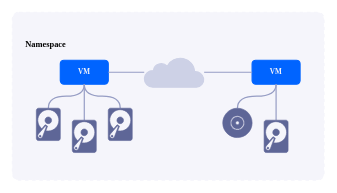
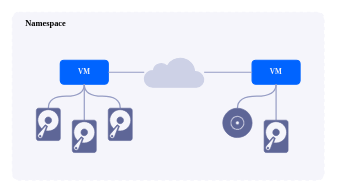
  <mxCell id="0" />
  <mxCell id="1" parent="0" />
  <mxCell id="2" value="" style="rounded=1;whiteSpace=wrap;html=1;fillColor=#f5f5fb;strokeColor=#f5f5fb;arcSize=4;strokeWidth=2;fontFamily=JetBrains Mono;fontSource=https%3A%2F%2Ffonts.googleapis.com%2Fcss%3Ffamily%3DJetBrains%2BMono;dashed=1;fontStyle=1" parent="1" vertex="1"><mxGeometry x="20" y="20" width="520" height="280" as="geometry" /></mxCell>
- <mxCell id="3" value="Namespace" style="text;html=1;strokeColor=none;fillColor=none;align=left;verticalAlign=middle;whiteSpace=wrap;rounded=0;fontColor=default;strokeWidth=2;fontFamily=JetBrains Mono;fontSource=https%3A%2F%2Ffonts.googleapis.com%2Fcss%3Ffamily%3DJetBrains%2BMono;fontSize=14;fontStyle=1;" parent="1" vertex="1"><mxGeometry x="40" y="65" width="60" height="20" as="geometry" /></mxCell>
+ <mxCell id="3" value="Namespace" style="text;html=1;strokeColor=none;fillColor=none;align=left;verticalAlign=middle;whiteSpace=wrap;rounded=0;fontColor=default;strokeWidth=2;fontFamily=JetBrains Mono;fontSource=https%3A%2F%2Ffonts.googleapis.com%2Fcss%3Ffamily%3DJetBrains%2BMono;fontSize=14;fontStyle=1;" parent="1" vertex="1"><mxGeometry x="40" y="30" width="60" height="20" as="geometry" /></mxCell>
  <mxCell id="4" value="VM" style="rounded=1;whiteSpace=wrap;html=1;fillColor=#0064ff;fontColor=#f5f5fb;strokeColor=#0064ff;strokeWidth=2;fontFamily=JetBrains Mono;fontSource=https%3A%2F%2Ffonts.googleapis.com%2Fcss%3Ffamily%3DJetBrains%2BMono;fontStyle=1" parent="1" vertex="1"><mxGeometry x="100" y="100" width="80" height="40" as="geometry" /></mxCell>
  <mxCell id="5" style="edgeStyle=orthogonalEdgeStyle;html=1;fontSize=14;curved=1;endArrow=none;endFill=0;strokeWidth=2;strokeColor=#969dc4;fontStyle=1;fillColor=#969dc4;" parent="1" source="6" target="4" edge="1"><mxGeometry relative="1" as="geometry" /></mxCell>
  <mxCell id="6" value="" style="sketch=0;pointerEvents=1;shadow=0;dashed=0;html=1;strokeColor=#5e6697;fillColor=#5e6697;labelPosition=center;verticalLabelPosition=bottom;verticalAlign=top;outlineConnect=0;align=center;shape=mxgraph.office.devices.hard_disk;fontSize=14;fontStyle=1;fontColor=#f5f5fb;" parent="1" vertex="1"><mxGeometry x="60" y="180" width="40" height="54" as="geometry" /></mxCell>
  <mxCell id="7" style="edgeStyle=orthogonalEdgeStyle;curved=1;html=1;strokeWidth=2;fontSize=14;endArrow=none;endFill=0;strokeColor=#969dc4;fontStyle=1;fillColor=#969dc4;" parent="1" source="8" target="4" edge="1"><mxGeometry relative="1" as="geometry" /></mxCell>
  <mxCell id="8" value="" style="sketch=0;pointerEvents=1;shadow=0;dashed=0;html=1;strokeColor=#5e6697;fillColor=#5e6697;labelPosition=center;verticalLabelPosition=bottom;verticalAlign=top;outlineConnect=0;align=center;shape=mxgraph.office.devices.hard_disk;fontSize=14;fontStyle=1;fontColor=#f5f5fb;" parent="1" vertex="1"><mxGeometry x="120" y="200" width="40" height="54" as="geometry" /></mxCell>
  <mxCell id="9" style="edgeStyle=orthogonalEdgeStyle;curved=1;html=1;strokeWidth=2;fontSize=14;endArrow=none;endFill=0;strokeColor=#969dc4;fontStyle=1;fillColor=#969dc4;" parent="1" source="10" target="4" edge="1"><mxGeometry relative="1" as="geometry" /></mxCell>
  <mxCell id="10" value="" style="sketch=0;pointerEvents=1;shadow=0;dashed=0;html=1;strokeColor=#5e6697;fillColor=#5e6697;labelPosition=center;verticalLabelPosition=bottom;verticalAlign=top;outlineConnect=0;align=center;shape=mxgraph.office.devices.hard_disk;fontSize=14;fontStyle=1;fontColor=#f5f5fb;" parent="1" vertex="1"><mxGeometry x="180" y="180" width="40" height="54" as="geometry" /></mxCell>
  <mxCell id="11" value="VM" style="rounded=1;whiteSpace=wrap;html=1;fillColor=#0064ff;fontColor=#f5f5fb;strokeColor=#0064ff;strokeWidth=2;fontFamily=JetBrains Mono;fontSource=https%3A%2F%2Ffonts.googleapis.com%2Fcss%3Ffamily%3DJetBrains%2BMono;fontStyle=1" parent="1" vertex="1"><mxGeometry x="420" y="100" width="80" height="40" as="geometry" /></mxCell>
  <mxCell id="12" style="edgeStyle=orthogonalEdgeStyle;curved=1;html=1;entryX=0.5;entryY=1;entryDx=0;entryDy=0;strokeWidth=2;fontSize=14;endArrow=none;endFill=0;strokeColor=#969dc4;fontStyle=1;fillColor=#969dc4;" parent="1" source="13" target="11" edge="1"><mxGeometry relative="1" as="geometry" /></mxCell>
  <mxCell id="13" value="" style="sketch=0;pointerEvents=1;shadow=0;dashed=0;html=1;strokeColor=#5e6697;fillColor=#5e6697;labelPosition=center;verticalLabelPosition=bottom;verticalAlign=top;outlineConnect=0;align=center;shape=mxgraph.office.devices.hard_disk;fontSize=14;fontStyle=1;fontColor=#f5f5fb;" parent="1" vertex="1"><mxGeometry x="440" y="200" width="40" height="54" as="geometry" /></mxCell>
  <mxCell id="14" style="edgeStyle=orthogonalEdgeStyle;curved=1;html=1;strokeWidth=2;fontSize=14;endArrow=none;endFill=0;strokeColor=#969dc4;fontStyle=1;fillColor=#969dc4;" parent="1" source="15" target="11" edge="1"><mxGeometry relative="1" as="geometry" /></mxCell>
  <mxCell id="15" value="" style="sketch=0;pointerEvents=1;shadow=0;dashed=0;html=1;strokeColor=#5e6697;fillColor=#5e6697;labelPosition=center;verticalLabelPosition=bottom;verticalAlign=top;outlineConnect=0;align=center;shape=mxgraph.office.devices.cd_dvd;fontSize=14;fontStyle=1;fontColor=#f5f5fb;" parent="1" vertex="1"><mxGeometry x="371" y="180" width="49" height="49" as="geometry" /></mxCell>
  <mxCell id="16" style="edgeStyle=orthogonalEdgeStyle;curved=1;html=1;strokeWidth=2;fontSize=14;endArrow=none;endFill=0;strokeColor=#969dc4;fontStyle=1;fillColor=#969dc4;" parent="1" source="18" target="4" edge="1"><mxGeometry relative="1" as="geometry" /></mxCell>
  <mxCell id="17" style="edgeStyle=orthogonalEdgeStyle;curved=1;html=1;strokeWidth=2;fontSize=14;endArrow=none;endFill=0;strokeColor=#969dc4;fontStyle=1;fillColor=#969dc4;" parent="1" source="18" target="11" edge="1"><mxGeometry relative="1" as="geometry" /></mxCell>
  <mxCell id="18" value="" style="html=1;verticalLabelPosition=bottom;align=center;labelBackgroundColor=#ffffff;verticalAlign=top;strokeWidth=2;strokeColor=#cdd1e6;shadow=0;dashed=0;shape=mxgraph.ios7.icons.cloud;fontSize=14;fillColor=#cdd1e6;fontStyle=1" parent="1" vertex="1"><mxGeometry x="240" y="95" width="100" height="50" as="geometry" /></mxCell>
